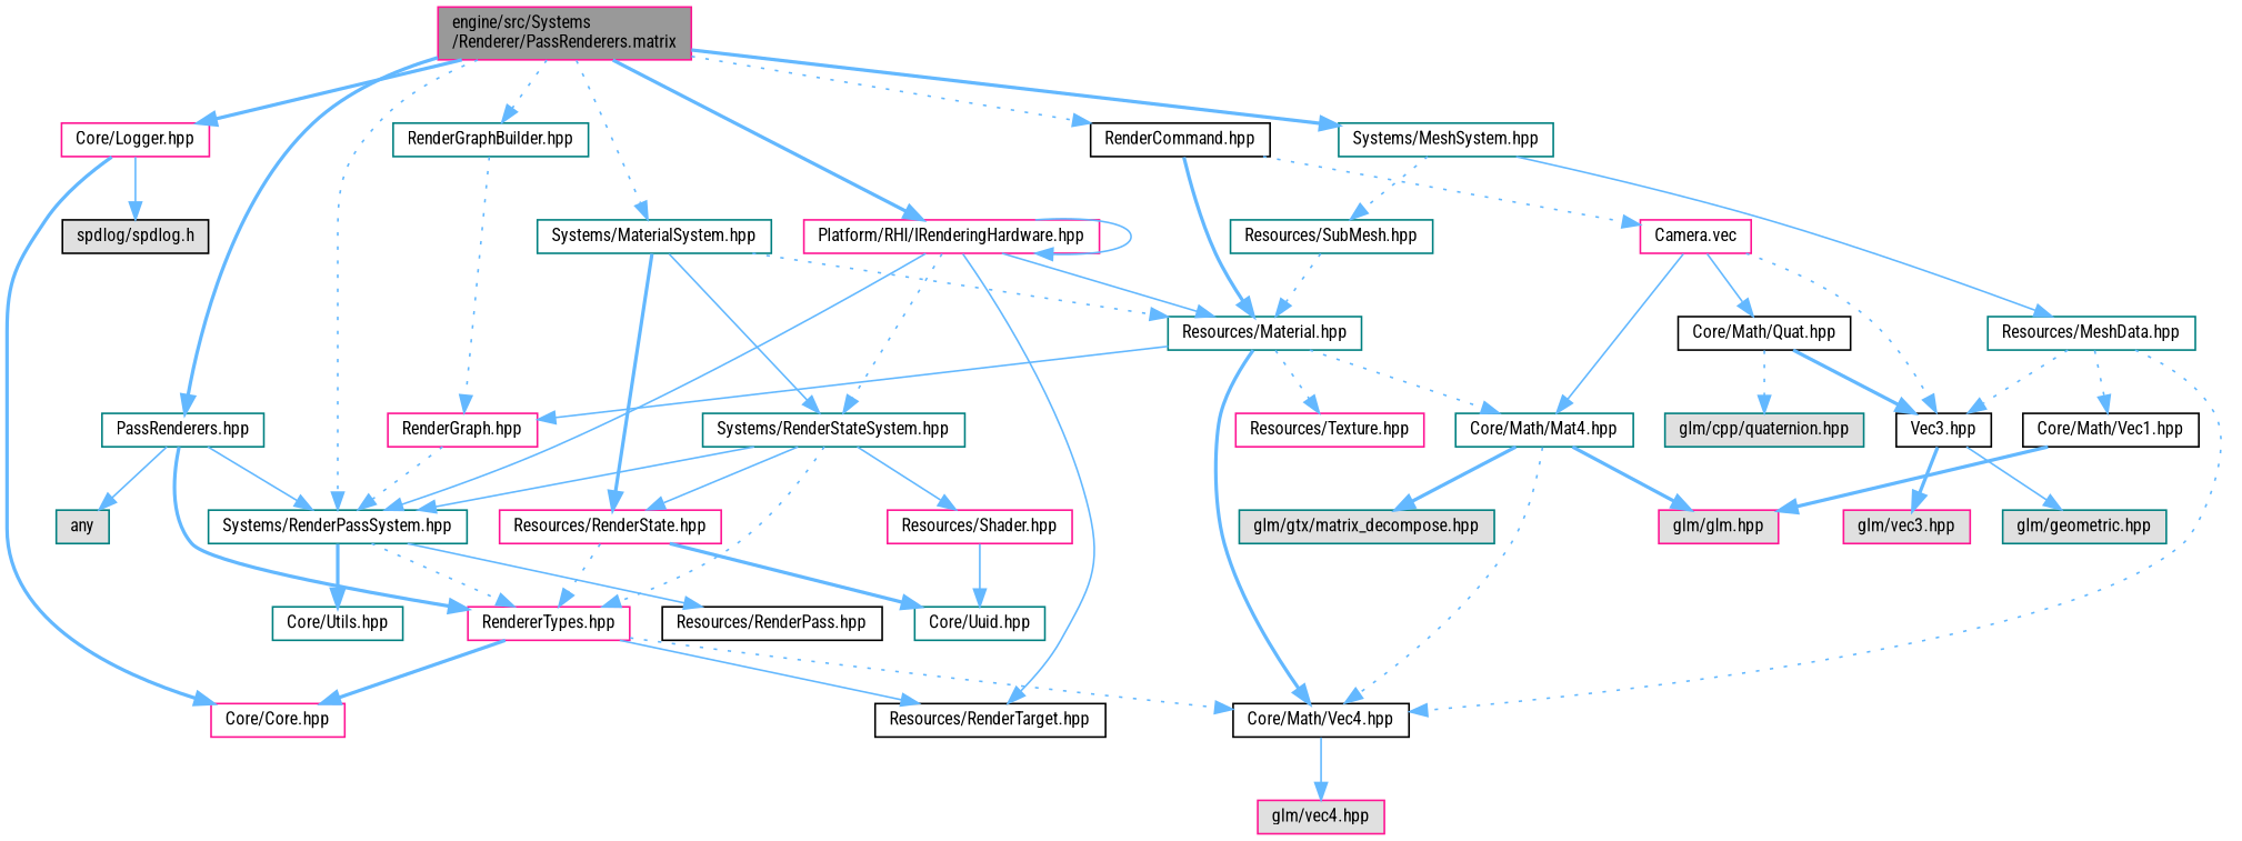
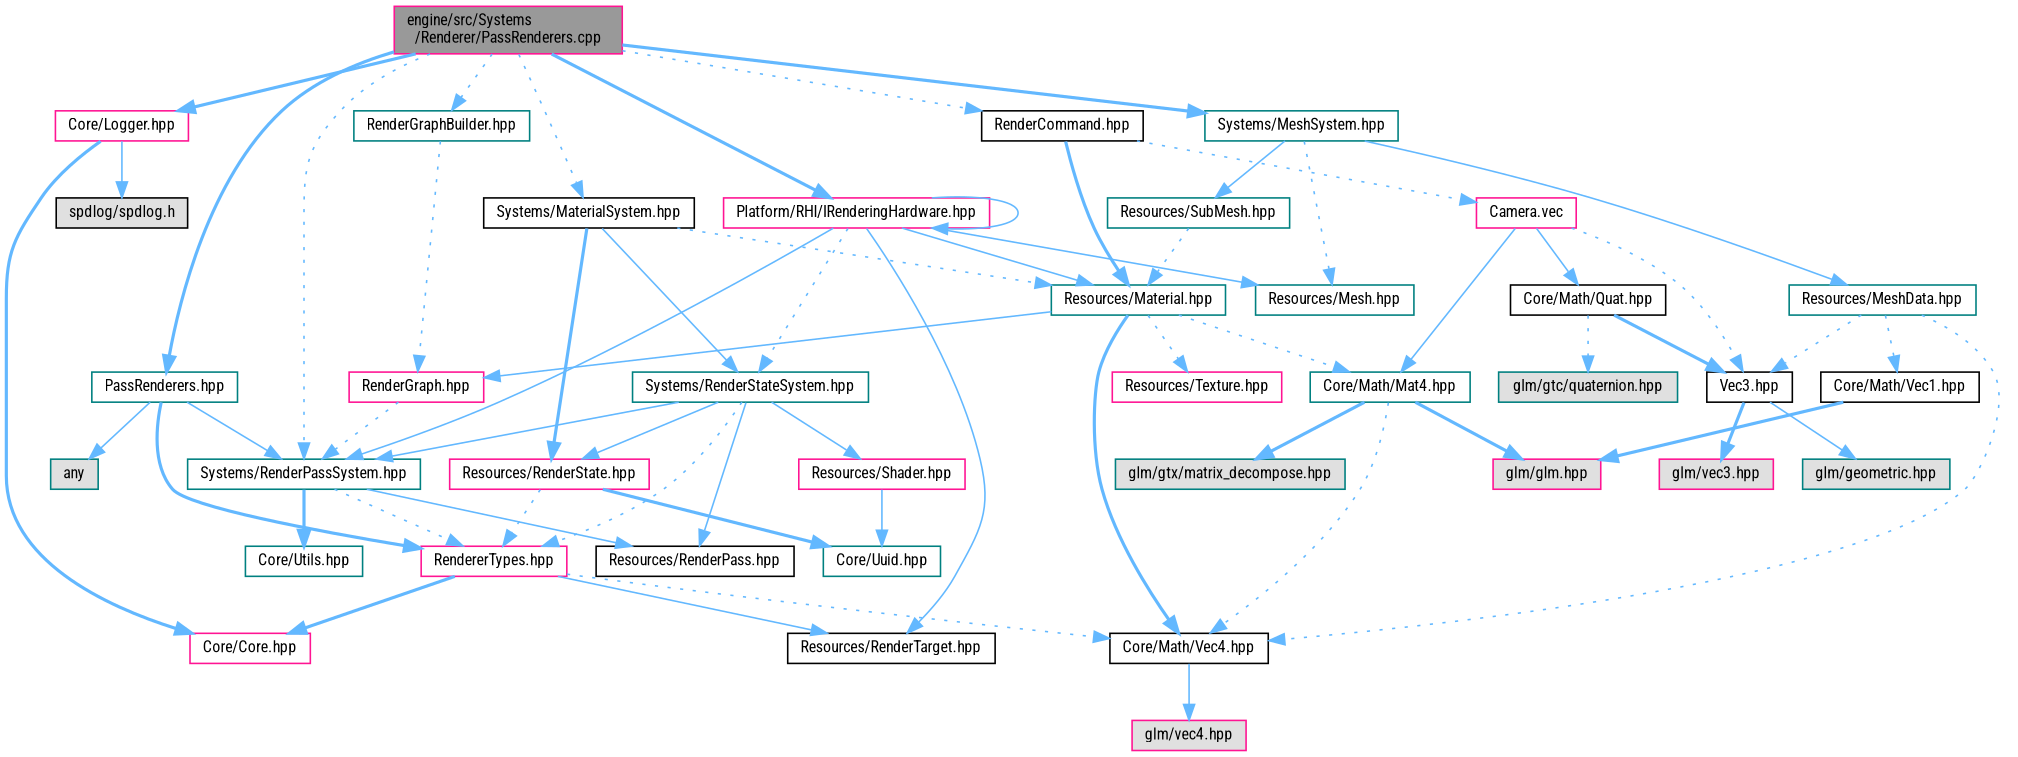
  digraph {
    fontname="Roboto Condensed"
    node [color=teal fillcolor=white fontname="Roboto Condensed" fontsize=10 shape=box style=filled]
    edge [color=steelblue1 fontname="Roboto Condensed" fontsize=10 labelfontname=Helvetica labelfontsize=10 style=dotted]
-   n1 [color=deeppink fillcolor=grey60 fontcolor=black height=0.2 label="engine/src/Systems\l/Renderer/PassRenderers.matrix" width=0.4]
+   n1 [color=deeppink fillcolor=grey60 fontcolor=black height=0.2 label="engine/src/Systems\l/Renderer/PassRenderers.cpp" width=0.4]
    n2 [height=0.2 label="PassRenderers.hpp" width=0.4]
    n3 [height=0.2 label="Systems/RenderPassSystem.hpp" width=0.4]
    n4 [color=deeppink height=0.2 label="Core/Logger.hpp" width=0.4]
    n5 [color=deeppink height=0.2 label="Platform/RHI/IRenderingHardware.hpp" width=0.4]
    n6 [color=black height=0.2 label="RenderCommand.hpp" width=0.4]
    n7 [height=0.2 label="RenderGraphBuilder.hpp" width=0.4]
-   n8 [height=0.2 label="Systems/MaterialSystem.hpp" width=0.4]
+   n8 [color=black height=0.2 label="Systems/MaterialSystem.hpp" width=0.4]
    n9 [height=0.2 label="Systems/MeshSystem.hpp" width=0.4]
    n10 [fillcolor="#E0E0E0" height=0.2 label=any width=0.4]
    n11 [color=deeppink height=0.2 label="RendererTypes.hpp" width=0.4]
    n12 [height=0.2 label="Core/Utils.hpp" width=0.4]
    n13 [color=black height=0.2 label="Resources/RenderPass.hpp" width=0.4]
    n14 [color=deeppink height=0.2 label="Core/Core.hpp" width=0.4]
    n15 [color=black fillcolor="#E0E0E0" height=0.2 label="spdlog/spdlog.h" width=0.4]
    n16 [color=black height=0.2 label="Resources/RenderTarget.hpp" width=0.4]
    n17 [height=0.2 label="Resources/Material.hpp" width=0.4]
+   n18 [height=0.2 label="Resources/Mesh.hpp" width=0.4]
    n19 [height=0.2 label="Systems/RenderStateSystem.hpp" width=0.4]
    n20 [color=deeppink height=0.2 label="Camera.vec" width=0.4]
    n21 [color=deeppink height=0.2 label="RenderGraph.hpp" width=0.4]
    n22 [color=deeppink height=0.2 label="Resources/RenderState.hpp" width=0.4]
    n23 [height=0.2 label="Resources/MeshData.hpp" width=0.4]
    n24 [height=0.2 label="Resources/SubMesh.hpp" width=0.4]
    n25 [color=black height=0.2 label="Core/Math/Vec4.hpp" width=0.4]
    n26 [color=deeppink fillcolor="#E0E0E0" height=0.2 label="glm/vec4.hpp" width=0.4]
    n27 [height=0.2 label="Core/Math/Mat4.hpp" width=0.4]
    n28 [color=deeppink height=0.2 label="Resources/Texture.hpp" width=0.4]
    n29 [color=deeppink height=0.2 label="Resources/Shader.hpp" width=0.4]
    n30 [color=deeppink fillcolor="#E0E0E0" height=0.2 label="glm/glm.hpp" width=0.4]
    n31 [fillcolor="#E0E0E0" height=0.2 label="glm/gtx/matrix_decompose.hpp" width=0.4]
    n32 [height=0.2 label="Core/Uuid.hpp" width=0.4]
    n33 [color=black height=0.2 label="Core/Math/Quat.hpp" width=0.4]
    n34 [color=black height=0.2 label="Vec3.hpp" width=0.4]
-   n35 [fillcolor="#E0E0E0" height=0.2 label="glm/cpp/quaternion.hpp" width=0.4]
+   n35 [fillcolor="#E0E0E0" height=0.2 label="glm/gtc/quaternion.hpp" width=0.4]
    n36 [fillcolor="#E0E0E0" height=0.2 label="glm/geometric.hpp" width=0.4]
    n37 [color=deeppink fillcolor="#E0E0E0" height=0.2 label="glm/vec3.hpp" width=0.4]
    n38 [color=black height=0.2 label="Core/Math/Vec1.hpp" width=0.4]
    n1 -> n2 [style=bold]
    n1 -> n3
    n1 -> n4 [style=bold]
    n1 -> n5 [style=bold]
    n1 -> n6
    n1 -> n7
    n1 -> n8
    n1 -> n9 [style=bold]
    n2 -> n3 [style=solid]
    n2 -> n10 [style=solid]
    n2 -> n11 [style=bold]
    n3 -> n11
    n3 -> n12 [style=bold]
    n3 -> n13 [style=solid]
    n4 -> n14 [style=bold]
    n4 -> n15 [style=solid]
    n5 -> n3 [style=solid]
    n5 -> n5 [style=solid]
    n5 -> n16 [style=solid]
    n5 -> n17 [style=solid]
+   n5 -> n18 [style=solid]
    n5 -> n19
    n6 -> n17 [style=bold]
    n6 -> n20
    n7 -> n21
    n8 -> n17
    n8 -> n19 [style=solid]
    n8 -> n22 [style=bold]
+   n9 -> n18
    n9 -> n23 [style=solid]
-   n9 -> n24
+   n9 -> n24 [style=solid]
    n11 -> n14 [style=bold]
    n11 -> n16 [style=solid]
    n11 -> n25
    n17 -> n21 [style=solid]
    n17 -> n25 [style=bold]
    n17 -> n27
    n17 -> n28
    n19 -> n3 [style=solid]
    n19 -> n11
+   n19 -> n13 [style=solid]
    n19 -> n22 [style=solid]
    n19 -> n29 [style=solid]
    n20 -> n27 [style=solid]
    n20 -> n33 [style=solid]
    n20 -> n34
    n21 -> n3
    n22 -> n11
    n22 -> n32 [style=bold]
    n23 -> n25
    n23 -> n34
    n23 -> n38
    n24 -> n17
    n25 -> n26 [style=solid]
    n27 -> n25
    n27 -> n30 [style=bold]
    n27 -> n31 [style=bold]
    n29 -> n32 [style=solid]
    n33 -> n34 [style=bold]
    n33 -> n35
    n34 -> n36 [style=solid]
    n34 -> n37 [style=bold]
    n38 -> n30 [style=bold]
  }
